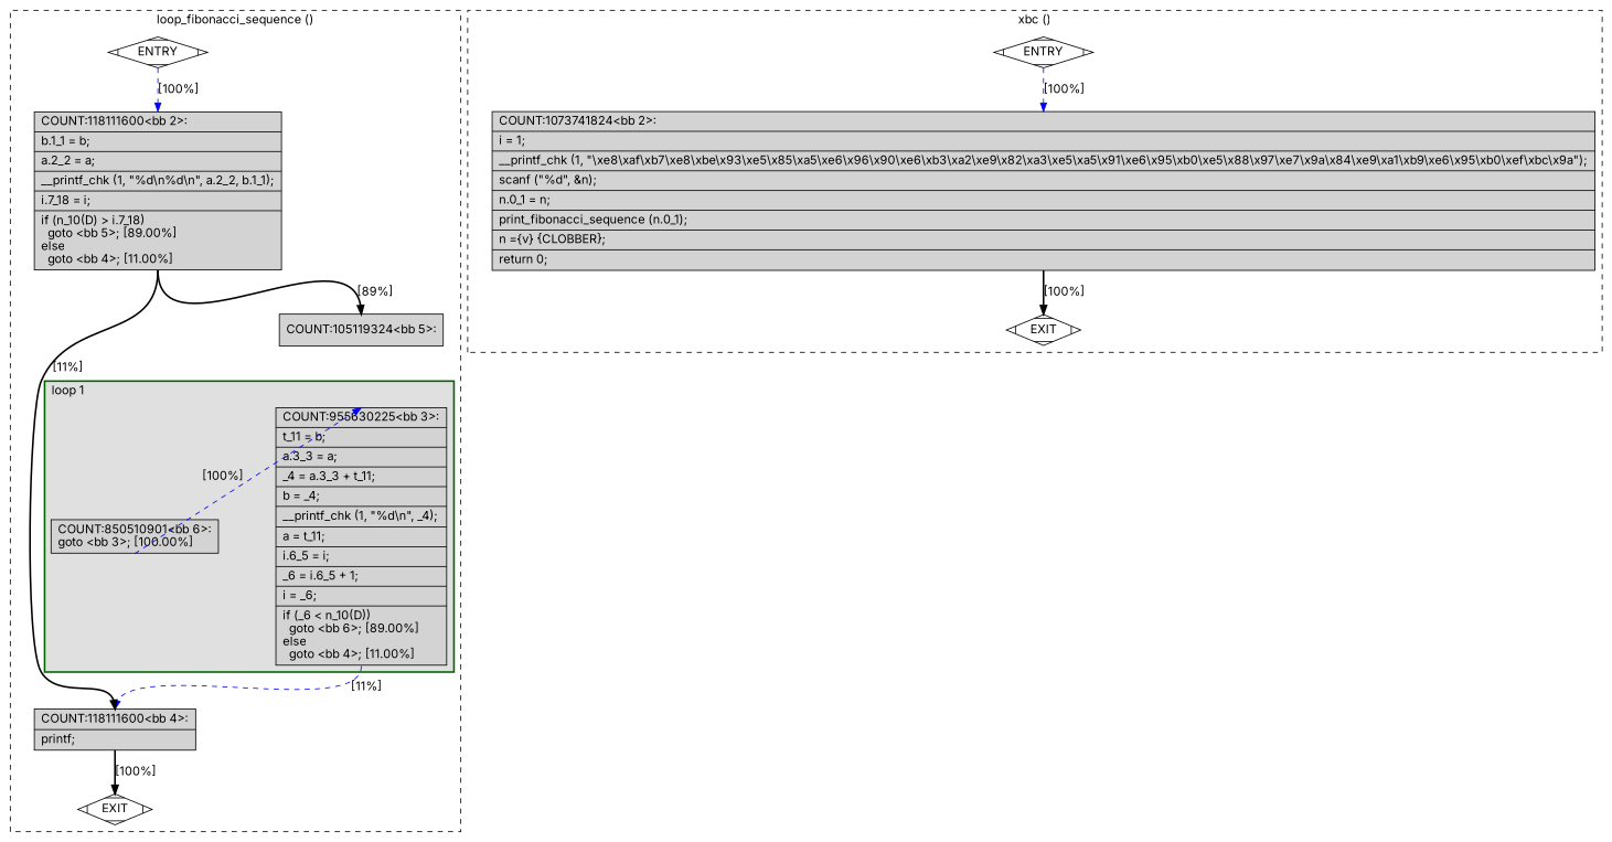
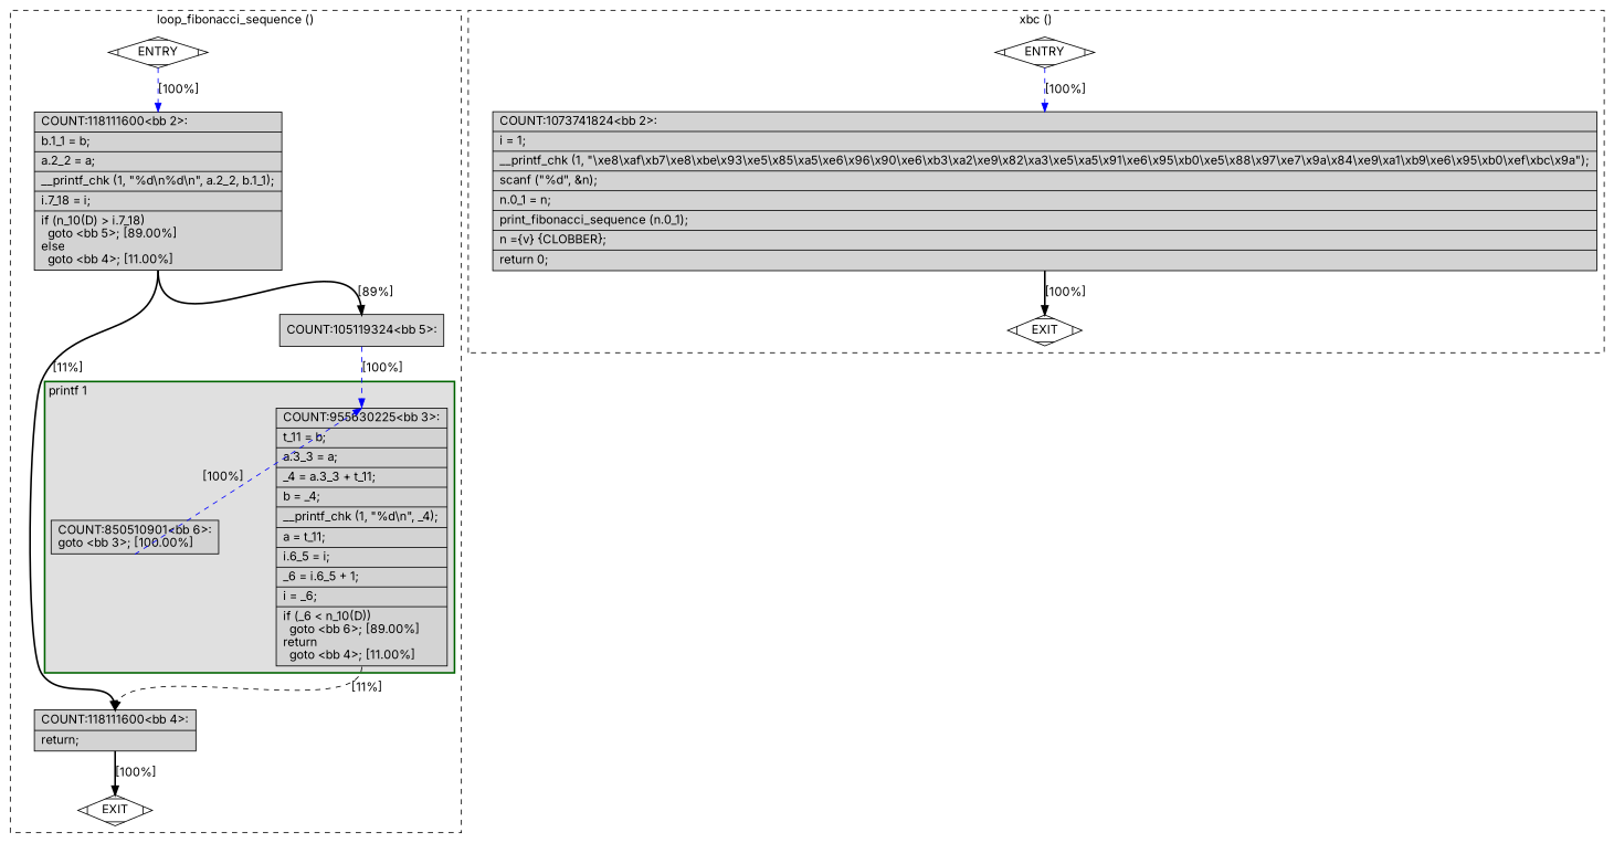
  digraph {
    fontname=Inter
    node [fillcolor=lightgrey fontname=Inter shape=record style=filled]
    edge [color=black constraint=true fontname=Inter headport=n style=dashed tailport=s weight=10]
-   n1 [label="{COUNT:955630225\<bb\ 3\>:\l|t_11\ =\ b;\l|a.3_3\ =\ a;\l|_4\ =\ a.3_3\ +\ t_11;\l|b\ =\ _4;\l|__printf_chk\ (1,\ \"%d\\n\",\ _4);\l|a\ =\ t_11;\l|i.6_5\ =\ i;\l|_6\ =\ i.6_5\ +\ 1;\l|i\ =\ _6;\l|if\ (_6\ \<\ n_10(D))\l\ \ goto\ \<bb\ 6\>;\ [89.00%]\lelse\l\ \ goto\ \<bb\ 4\>;\ [11.00%]\l}"]
+   n1 [label="{COUNT:955630225\<bb\ 3\>:\l|t_11\ =\ b;\l|a.3_3\ =\ a;\l|_4\ =\ a.3_3\ +\ t_11;\l|b\ =\ _4;\l|__printf_chk\ (1,\ \"%d\\n\",\ _4);\l|a\ =\ t_11;\l|i.6_5\ =\ i;\l|_6\ =\ i.6_5\ +\ 1;\l|i\ =\ _6;\l|if\ (_6\ \<\ n_10(D))\l\ \ goto\ \<bb\ 6\>;\ [89.00%]\lreturn\l\ \ goto\ \<bb\ 4\>;\ [11.00%]\l}"]
    n2 [label="{COUNT:850510901\<bb\ 6\>:\lgoto\ \<bb\ 3\>;\ [100.00%]\l}"]
-   n3 [label="{COUNT:118111600\<bb\ 4\>:\l|printf;\l}"]
+   n3 [label="{COUNT:118111600\<bb\ 4\>:\l|return;\l}"]
    n4 [fillcolor=white label=ENTRY shape=Mdiamond]
    n5 [fillcolor=white label=EXIT shape=Mdiamond]
    n6 [label="{COUNT:118111600\<bb\ 2\>:\l|b.1_1\ =\ b;\l|a.2_2\ =\ a;\l|__printf_chk\ (1,\ \"%d\\n%d\\n\",\ a.2_2,\ b.1_1);\l|i.7_18\ =\ i;\l|if\ (n_10(D)\ \>\ i.7_18)\l\ \ goto\ \<bb\ 5\>;\ [89.00%]\lelse\l\ \ goto\ \<bb\ 4\>;\ [11.00%]\l}"]
    n7 [label="{COUNT:105119324\<bb\ 5\>:\l}"]
    n8 [fillcolor=white label=ENTRY shape=Mdiamond]
    n9 [fillcolor=white label=EXIT shape=Mdiamond]
    n10 [label="{COUNT:1073741824\<bb\ 2\>:\l|i\ =\ 1;\l|__printf_chk\ (1,\ \"\\xe8\\xaf\\xb7\\xe8\\xbe\\x93\\xe5\\x85\\xa5\\xe6\\x96\\x90\\xe6\\xb3\\xa2\\xe9\\x82\\xa3\\xe5\\xa5\\x91\\xe6\\x95\\xb0\\xe5\\x88\\x97\\xe7\\x9a\\x84\\xe9\\xa1\\xb9\\xe6\\x95\\xb0\\xef\\xbc\\x9a\");\l|scanf\ (\"%d\",\ &n);\l|n.0_1\ =\ n;\l|print_fibonacci_sequence\ (n.0_1);\l|n\ =\{v\}\ \{CLOBBER\};\l|return\ 0;\l}"]
    subgraph cluster_1 {
      color=black
      label="loop_fibonacci_sequence ()"
      style=dashed
      n3
      n4
      n5
      n6
      n7
      subgraph cluster_2 {
        color=darkgreen
        fillcolor=grey88
-       label="loop 1"
+       label="printf 1"
        labeljust=l
        penwidth=2
        style=filled
        n1
        n2
      }
    }
    subgraph cluster_3 {
      color=black
      label="xbc ()"
      style=dashed
      n8
      n9
      n10
    }
-   n1 -> n3 [color=blue label="[11%]"]
+   n1 -> n3 [label="[11%]"]
    n2 -> n1 [color=blue constraint=false label="[100%]"]
    n3 -> n5 [label="[100%]" style=bold]
    n4 -> n5 [style=invis color="" weight=""]
    n4 -> n6 [color=blue label="[100%]" weight=100]
    n6 -> n3 [label="[11%]" style=bold]
    n6 -> n7 [label="[89%]" style=bold]
+   n7 -> n1 [color=blue label="[100%]" weight=100]
    n8 -> n9 [style=invis color="" weight=""]
    n8 -> n10 [color=blue label="[100%]" weight=100]
    n10 -> n9 [label="[100%]" style=bold]
  }
